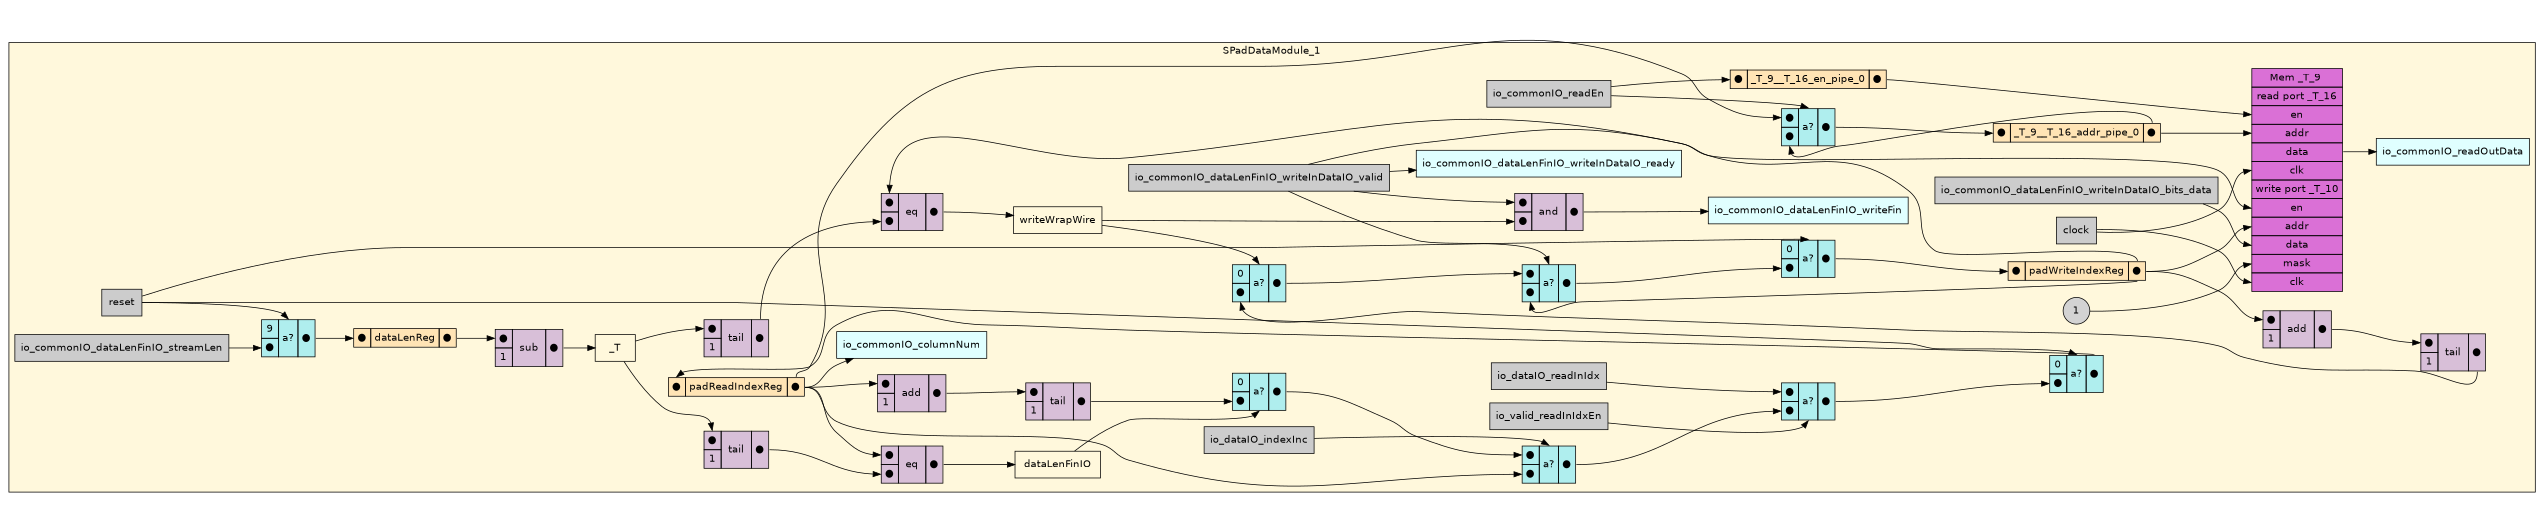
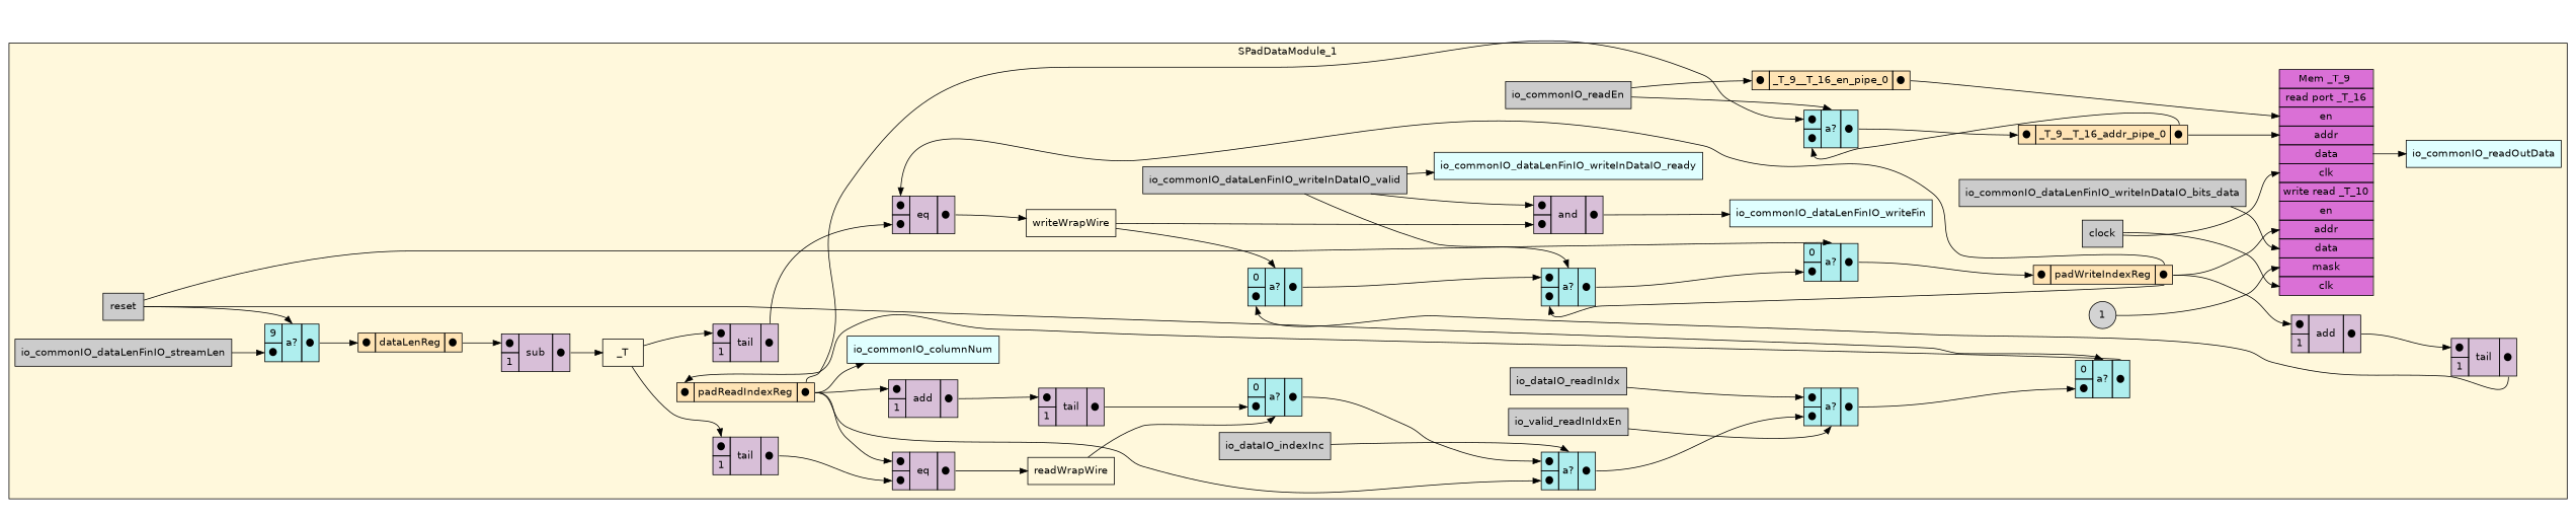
  digraph {
    fontname="DejaVu Sans"
    rankdir=LR
    node [fontname="DejaVu Sans" shape=plaintext]
    edge [fontname="DejaVu Sans" headport=in1 tailport=out]
    n1 [fillcolor="#CCCCCC" label=clock rank=0 shape=rectangle style=filled]
-   n2 [label=< <TABLE BORDER="0" CELLBORDER="1" CELLSPACING="0" CELLPADDING="4" BGCOLOR="#DA70D6">   <TR>     <TD>Mem _T_9 </TD>   </TR>      <TR><TD>read port _T_16</TD></TR>              <TR><TD PORT="_T_16_en">en</TD></TR>            <TR><TD PORT="_T_16_addr">addr</TD></TR>            <TR><TD PORT="_T_16_data">data</TD></TR>            <TR><TD PORT="_T_16_clk">clk</TD></TR>      <TR><TD>write port _T_10</TD></TR>              <TR><TD PORT="_T_10_en">en</TD></TR>            <TR><TD PORT="_T_10_addr">addr</TD></TR>            <TR><TD PORT="_T_10_data">data</TD></TR>            <TR><TD PORT="_T_10_mask">mask</TD></TR>            <TR><TD PORT="_T_10_clk">clk</TD></TR>      </TABLE>>]
+   n2 [label=< <TABLE BORDER="0" CELLBORDER="1" CELLSPACING="0" CELLPADDING="4" BGCOLOR="#DA70D6">   <TR>     <TD>Mem _T_9 </TD>   </TR>      <TR><TD>read port _T_16</TD></TR>              <TR><TD PORT="_T_16_en">en</TD></TR>            <TR><TD PORT="_T_16_addr">addr</TD></TR>            <TR><TD PORT="_T_16_data">data</TD></TR>            <TR><TD PORT="_T_16_clk">clk</TD></TR>      <TR><TD>write read _T_10</TD></TR>              <TR><TD PORT="_T_10_en">en</TD></TR>            <TR><TD PORT="_T_10_addr">addr</TD></TR>            <TR><TD PORT="_T_10_data">data</TD></TR>            <TR><TD PORT="_T_10_mask">mask</TD></TR>            <TR><TD PORT="_T_10_clk">clk</TD></TR>      </TABLE>>]
    n3 [fillcolor="#CCCCCC" label=reset rank=0 shape=rectangle style=filled]
    n4 [label=< <TABLE BORDER="0" CELLBORDER="1" CELLSPACING="0" CELLPADDING="4" BGCOLOR="#AFEEEE">   <TR>     <TD PORT="in1">9</TD>     <TD ROWSPAN="2" PORT="select">a?</TD>     <TD ROWSPAN="2" PORT="out">&#x25cf;</TD>   </TR>   <TR>     <TD PORT="in2">&#x25cf;</TD>   </TR> </TABLE>>]
    n5 [label=< <TABLE BORDER="0" CELLBORDER="1" CELLSPACING="0" CELLPADDING="4" BGCOLOR="#AFEEEE">   <TR>     <TD PORT="in1">0</TD>     <TD ROWSPAN="2" PORT="select">a?</TD>     <TD ROWSPAN="2" PORT="out">&#x25cf;</TD>   </TR>   <TR>     <TD PORT="in2">&#x25cf;</TD>   </TR> </TABLE>>]
    n6 [label=< <TABLE BORDER="0" CELLBORDER="1" CELLSPACING="0" CELLPADDING="4" BGCOLOR="#AFEEEE">   <TR>     <TD PORT="in1">0</TD>     <TD ROWSPAN="2" PORT="select">a?</TD>     <TD ROWSPAN="2" PORT="out">&#x25cf;</TD>   </TR>   <TR>     <TD PORT="in2">&#x25cf;</TD>   </TR> </TABLE>>]
    n7 [fillcolor="#CCCCCC" label=io_commonIO_readEn rank=0 shape=rectangle style=filled]
    n8 [label=< <TABLE BORDER="0" CELLBORDER="1" CELLSPACING="0" CELLPADDING="4" BGCOLOR="#FFE4B5">   <TR>     <TD PORT="in">&#x25cf;</TD>     <TD>_T_9__T_16_en_pipe_0</TD>     <TD PORT="out">&#x25cf;</TD>   </TR> </TABLE>>]
    n9 [label=< <TABLE BORDER="0" CELLBORDER="1" CELLSPACING="0" CELLPADDING="4" BGCOLOR="#AFEEEE">   <TR>     <TD PORT="in1">&#x25cf;</TD>     <TD ROWSPAN="2" PORT="select">a?</TD>     <TD ROWSPAN="2" PORT="out">&#x25cf;</TD>   </TR>   <TR>     <TD PORT="in2">&#x25cf;</TD>   </TR> </TABLE>>]
    n10 [fillcolor="#CCCCCC" label=io_commonIO_dataLenFinIO_writeInDataIO_valid rank=0 shape=rectangle style=filled]
    n11 [fillcolor="#E0FFFF" label=io_commonIO_dataLenFinIO_writeInDataIO_ready rank=1000 shape=rectangle style=filled]
    n12 [label=< <TABLE BORDER="0" CELLBORDER="1" CELLSPACING="0" CELLPADDING="4" BGCOLOR="#D8BFD8">   <TR>     <TD PORT="in1">&#x25cf;</TD>     <TD ROWSPAN="2" > and </TD>     <TD ROWSPAN="2" PORT="out">&#x25cf;</TD>   </TR>   <TR>     <TD PORT="in2">&#x25cf;</TD>   </TR> </TABLE>>]
    n13 [label=< <TABLE BORDER="0" CELLBORDER="1" CELLSPACING="0" CELLPADDING="4" BGCOLOR="#AFEEEE">   <TR>     <TD PORT="in1">&#x25cf;</TD>     <TD ROWSPAN="2" PORT="select">a?</TD>     <TD ROWSPAN="2" PORT="out">&#x25cf;</TD>   </TR>   <TR>     <TD PORT="in2">&#x25cf;</TD>   </TR> </TABLE>>]
    n14 [fillcolor="#CCCCCC" label=io_commonIO_dataLenFinIO_writeInDataIO_bits_data rank=0 shape=rectangle style=filled]
    n15 [fillcolor="#CCCCCC" label=io_commonIO_dataLenFinIO_streamLen rank=0 shape=rectangle style=filled]
    n16 [fillcolor="#CCCCCC" label=io_dataIO_readInIdx rank=0 shape=rectangle style=filled]
    n17 [label=< <TABLE BORDER="0" CELLBORDER="1" CELLSPACING="0" CELLPADDING="4" BGCOLOR="#AFEEEE">   <TR>     <TD PORT="in1">&#x25cf;</TD>     <TD ROWSPAN="2" PORT="select">a?</TD>     <TD ROWSPAN="2" PORT="out">&#x25cf;</TD>   </TR>   <TR>     <TD PORT="in2">&#x25cf;</TD>   </TR> </TABLE>>]
    n18 [fillcolor="#CCCCCC" label=io_dataIO_indexInc rank=0 shape=rectangle style=filled]
    n19 [label=< <TABLE BORDER="0" CELLBORDER="1" CELLSPACING="0" CELLPADDING="4" BGCOLOR="#AFEEEE">   <TR>     <TD PORT="in1">&#x25cf;</TD>     <TD ROWSPAN="2" PORT="select">a?</TD>     <TD ROWSPAN="2" PORT="out">&#x25cf;</TD>   </TR>   <TR>     <TD PORT="in2">&#x25cf;</TD>   </TR> </TABLE>>]
    n20 [fillcolor="#CCCCCC" label=io_valid_readInIdxEn rank=0 shape=rectangle style=filled]
    n21 [fillcolor="#E0FFFF" label=io_commonIO_columnNum rank=1000 shape=rectangle style=filled]
    n22 [fillcolor="#E0FFFF" label=io_commonIO_readOutData rank=1000 shape=rectangle style=filled]
    n23 [fillcolor="#E0FFFF" label=io_commonIO_dataLenFinIO_writeFin rank=1000 shape=rectangle style=filled]
    n24 [label=< <TABLE BORDER="0" CELLBORDER="1" CELLSPACING="0" CELLPADDING="4" BGCOLOR="#FFE4B5">   <TR>     <TD PORT="in">&#x25cf;</TD>     <TD>_T_9__T_16_addr_pipe_0</TD>     <TD PORT="out">&#x25cf;</TD>   </TR> </TABLE>>]
    n25 [label=< <TABLE BORDER="0" CELLBORDER="1" CELLSPACING="0" CELLPADDING="4" BGCOLOR="#FFE4B5">   <TR>     <TD PORT="in">&#x25cf;</TD>     <TD>dataLenReg</TD>     <TD PORT="out">&#x25cf;</TD>   </TR> </TABLE>>]
    n26 [label=< <TABLE BORDER="0" CELLBORDER="1" CELLSPACING="0" CELLPADDING="4" BGCOLOR="#D8BFD8">   <TR>     <TD PORT="in1">&#x25cf;</TD>     <TD ROWSPAN="2" > sub </TD>     <TD ROWSPAN="2" PORT="out">&#x25cf;</TD>   </TR>   <TR>     <TD PORT="in2">1</TD>   </TR> </TABLE>>]
    n27 [label=< <TABLE BORDER="0" CELLBORDER="1" CELLSPACING="0" CELLPADDING="4" BGCOLOR="#FFE4B5">   <TR>     <TD PORT="in">&#x25cf;</TD>     <TD>padWriteIndexReg</TD>     <TD PORT="out">&#x25cf;</TD>   </TR> </TABLE>>]
    n28 [label=< <TABLE BORDER="0" CELLBORDER="1" CELLSPACING="0" CELLPADDING="4" BGCOLOR="#D8BFD8">   <TR>     <TD PORT="in1">&#x25cf;</TD>     <TD ROWSPAN="2" > eq </TD>     <TD ROWSPAN="2" PORT="out">&#x25cf;</TD>   </TR>   <TR>     <TD PORT="in2">&#x25cf;</TD>   </TR> </TABLE>>]
    n29 [label=< <TABLE BORDER="0" CELLBORDER="1" CELLSPACING="0" CELLPADDING="4" BGCOLOR="#D8BFD8">   <TR>     <TD PORT="in1">&#x25cf;</TD>     <TD ROWSPAN="2" > add </TD>     <TD ROWSPAN="2" PORT="out">&#x25cf;</TD>   </TR>   <TR>     <TD PORT="in2">1</TD>   </TR> </TABLE>>]
    n30 [label=< <TABLE BORDER="0" CELLBORDER="1" CELLSPACING="0" CELLPADDING="4" BGCOLOR="#FFE4B5">   <TR>     <TD PORT="in">&#x25cf;</TD>     <TD>padReadIndexReg</TD>     <TD PORT="out">&#x25cf;</TD>   </TR> </TABLE>>]
    n31 [label=< <TABLE BORDER="0" CELLBORDER="1" CELLSPACING="0" CELLPADDING="4" BGCOLOR="#D8BFD8">   <TR>     <TD PORT="in1">&#x25cf;</TD>     <TD ROWSPAN="2" > eq </TD>     <TD ROWSPAN="2" PORT="out">&#x25cf;</TD>   </TR>   <TR>     <TD PORT="in2">&#x25cf;</TD>   </TR> </TABLE>>]
    n32 [label=< <TABLE BORDER="0" CELLBORDER="1" CELLSPACING="0" CELLPADDING="4" BGCOLOR="#D8BFD8">   <TR>     <TD PORT="in1">&#x25cf;</TD>     <TD ROWSPAN="2" > add </TD>     <TD ROWSPAN="2" PORT="out">&#x25cf;</TD>   </TR>   <TR>     <TD PORT="in2">1</TD>   </TR> </TABLE>>]
    n33 [label=_T shape=rectangle]
    n34 [label=< <TABLE BORDER="0" CELLBORDER="1" CELLSPACING="0" CELLPADDING="4" BGCOLOR="#D8BFD8">   <TR>     <TD PORT="in1">&#x25cf;</TD>     <TD ROWSPAN="2" > tail </TD>     <TD ROWSPAN="2" PORT="out">&#x25cf;</TD>   </TR>   <TR>     <TD>1</TD>   </TR> </TABLE>>]
    n35 [label=< <TABLE BORDER="0" CELLBORDER="1" CELLSPACING="0" CELLPADDING="4" BGCOLOR="#D8BFD8">   <TR>     <TD PORT="in1">&#x25cf;</TD>     <TD ROWSPAN="2" > tail </TD>     <TD ROWSPAN="2" PORT="out">&#x25cf;</TD>   </TR>   <TR>     <TD>1</TD>   </TR> </TABLE>>]
    n36 [label=writeWrapWire shape=rectangle]
    n37 [label=< <TABLE BORDER="0" CELLBORDER="1" CELLSPACING="0" CELLPADDING="4" BGCOLOR="#AFEEEE">   <TR>     <TD PORT="in1">0</TD>     <TD ROWSPAN="2" PORT="select">a?</TD>     <TD ROWSPAN="2" PORT="out">&#x25cf;</TD>   </TR>   <TR>     <TD PORT="in2">&#x25cf;</TD>   </TR> </TABLE>>]
-   n38 [label=dataLenFinIO shape=rectangle]
+   n38 [label=readWrapWire shape=rectangle]
    n39 [label=< <TABLE BORDER="0" CELLBORDER="1" CELLSPACING="0" CELLPADDING="4" BGCOLOR="#AFEEEE">   <TR>     <TD PORT="in1">0</TD>     <TD ROWSPAN="2" PORT="select">a?</TD>     <TD ROWSPAN="2" PORT="out">&#x25cf;</TD>   </TR>   <TR>     <TD PORT="in2">&#x25cf;</TD>   </TR> </TABLE>>]
    n40 [label=< <TABLE BORDER="0" CELLBORDER="1" CELLSPACING="0" CELLPADDING="4" BGCOLOR="#D8BFD8">   <TR>     <TD PORT="in1">&#x25cf;</TD>     <TD ROWSPAN="2" > tail </TD>     <TD ROWSPAN="2" PORT="out">&#x25cf;</TD>   </TR>   <TR>     <TD>1</TD>   </TR> </TABLE>>]
    n41 [label=< <TABLE BORDER="0" CELLBORDER="1" CELLSPACING="0" CELLPADDING="4" BGCOLOR="#D8BFD8">   <TR>     <TD PORT="in1">&#x25cf;</TD>     <TD ROWSPAN="2" > tail </TD>     <TD ROWSPAN="2" PORT="out">&#x25cf;</TD>   </TR>   <TR>     <TD>1</TD>   </TR> </TABLE>>]
    n42 [BGCOLOR="#C0C0C0" label=1 shape=circle style=filled]
    subgraph cluster_1 {
      bgcolor="#FFF8DC"
      label=SPadDataModule_1
      n1
      n2
      n3
      n4
      n5
      n6
      n7
      n8
      n9
      n10
      n11
      n12
      n13
      n14
      n15
      n16
      n17
      n18
      n19
      n20
      n21
      n22
      n23
      n24
      n25
      n26
      n27
      n28
      n29
      n30
      n31
      n32
      n33
      n34
      n35
      n36
      n37
      n38
      n39
      n40
      n41
      n42
    }
    n1 -> n2 [headport=_T_16_clk]
    n1 -> n2 [headport=_T_10_clk]
    n2 -> n22 [tailport=_T_16_data]
    n3 -> n4 [headport=select]
    n3 -> n5 [headport=select]
    n3 -> n6 [headport=select]
    n4 -> n25 [headport=in]
    n5 -> n27 [headport=in]
    n6 -> n30 [headport=in]
    n7 -> n8 [headport=in]
    n7 -> n9 [headport=select]
    n8 -> n2 [headport=_T_16_en]
    n9 -> n24 [headport=in]
-   n10 -> n2 [headport=_T_10_en]
    n10 -> n11
    n10 -> n12
    n10 -> n13 [headport=select]
    n12 -> n23
    n13 -> n5 [headport=in2]
    n14 -> n2 [headport=_T_10_data]
    n15 -> n4 [headport=in2]
    n16 -> n17
    n17 -> n6 [headport=in2]
    n18 -> n19 [headport=select]
    n19 -> n17 [headport=in2]
    n20 -> n17 [headport=select]
    n24 -> n2 [headport=_T_16_addr]
    n24 -> n9 [headport=in2]
    n25 -> n26
    n26 -> n33
    n27 -> n2 [headport=_T_10_addr]
    n27 -> n13 [headport=in2]
    n27 -> n28
    n27 -> n29
    n28 -> n36
    n29 -> n40
    n30 -> n9
    n30 -> n19 [headport=in2]
    n30 -> n21
    n30 -> n31
    n30 -> n32
    n31 -> n38
    n32 -> n41
    n33 -> n34
    n33 -> n35
    n34 -> n28 [headport=in2]
    n35 -> n31 [headport=in2]
    n36 -> n12 [headport=in2]
    n36 -> n37 [headport=select]
    n37 -> n13
    n38 -> n39 [headport=select]
    n39 -> n19
    n40 -> n37 [headport=in2]
    n41 -> n39 [headport=in2]
    n42 -> n2 [headport=_T_10_mask]
  }
